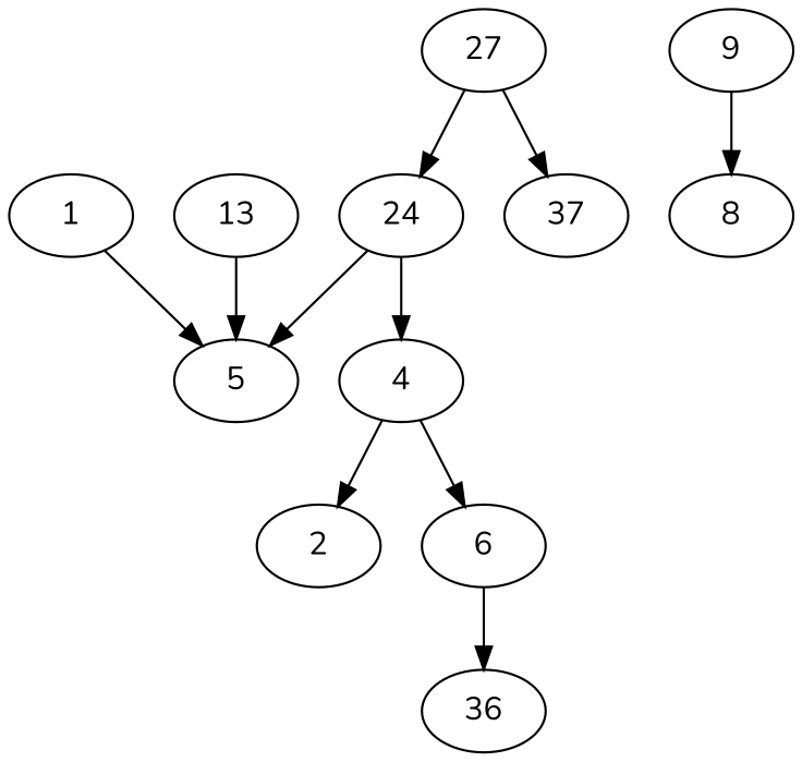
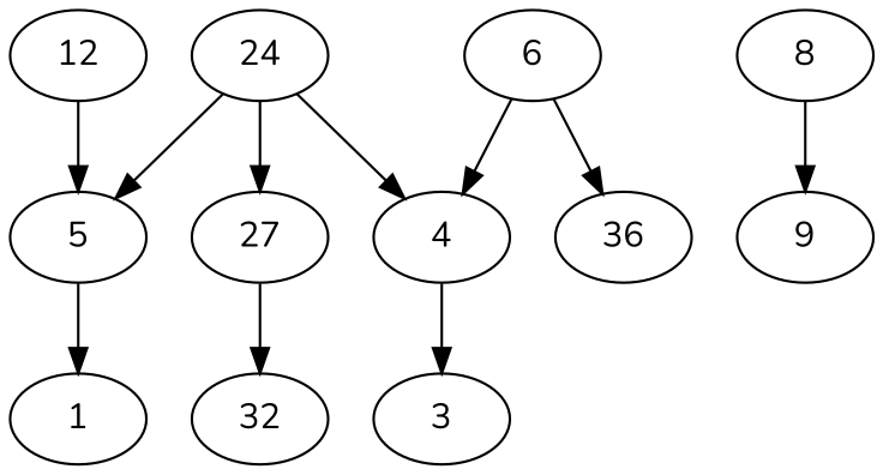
  digraph {
    fontname=Nunito
    node [fontname=Nunito]
    edge [fontname=Nunito]
    n1 [label=24]
    n2 [label=27]
    n3 [label=5]
    n4 [label=4]
-   n5 [label=37]
+   n5 [label=32]
    n6 [label=1]
-   n7 [label=2]
+   n7 [label=3]
    n8 [label=6]
-   n9 [label=13]
+   n9 [label=12]
    n10 [label=36]
    n11 [label=8]
    n12 [label=9]
-   n2 -> n1
+   n1 -> n2
    n1 -> n3
    n1 -> n4
    n2 -> n5
-   n6 -> n3
+   n3 -> n6
    n4 -> n7
-   n4 -> n8
+   n8 -> n4
    n8 -> n10
    n9 -> n3
-   n12 -> n11
+   n11 -> n12
  }
